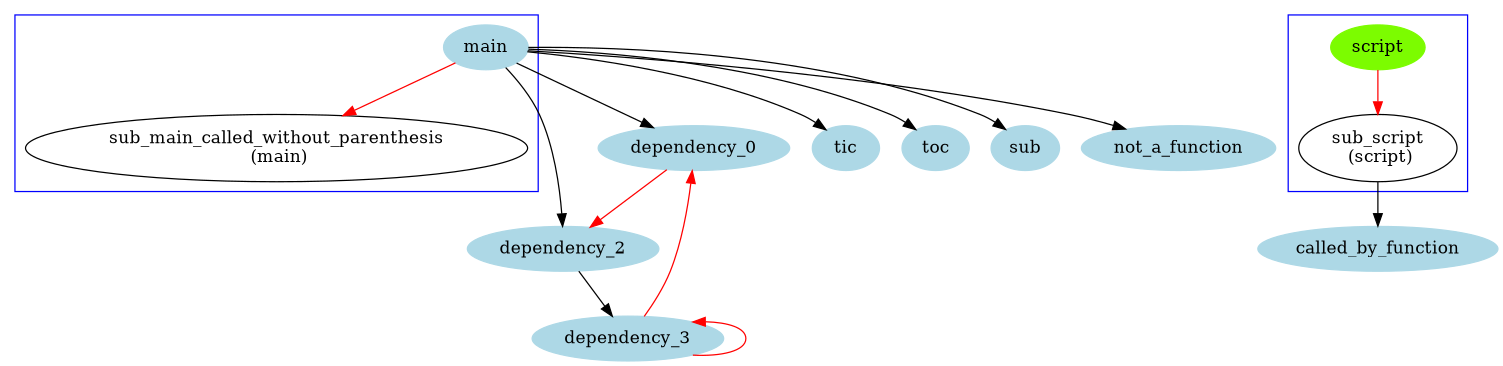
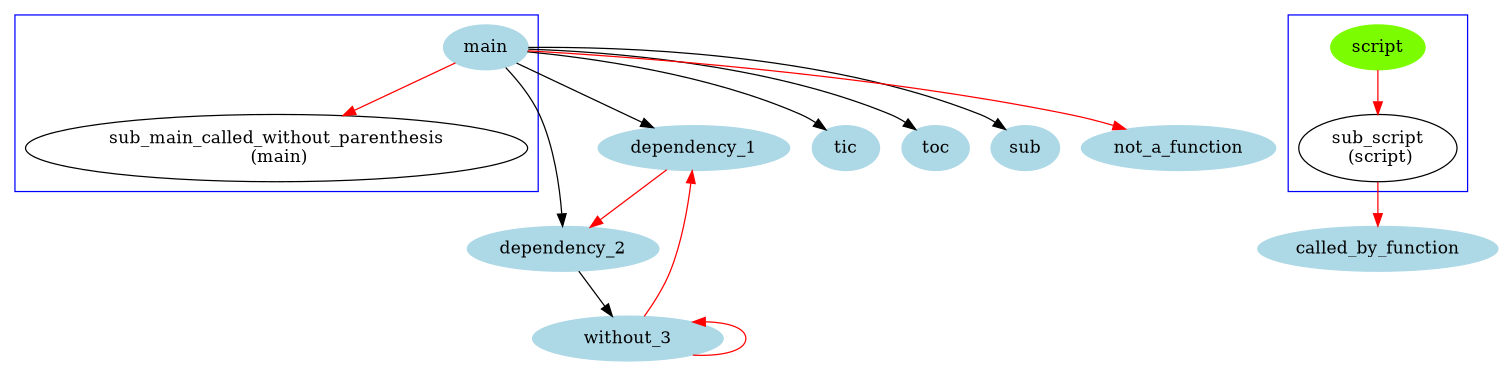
  digraph {
    node [color=lightblue shape=oval style=filled]
    main
    "sub_main_called_without_parenthesis\n (main)" [color="" style=""]
    script [color=lawngreen]
    "sub_script\n (script)" [color="" style=""]
-   dependency_1 [label=dependency_0]
+   dependency_1
    dependency_2
    tic
    toc
    n9 [label=sub]
    not_a_function
    n11 [label=called_by_function]
-   dependency_3
+   dependency_3 [label=without_3]
    subgraph cluster_1 {
      color=blue
      main
      "sub_main_called_without_parenthesis\n (main)"
    }
    subgraph cluster_2 {
      color=blue
      script
      "sub_script\n (script)"
    }
    main -> "sub_main_called_without_parenthesis\n (main)" [color=red]
    main -> dependency_1
    main -> dependency_2
    main -> tic
    main -> toc
    main -> n9
-   main -> not_a_function
+   main -> not_a_function [color=red]
    script -> "sub_script\n (script)" [color=red]
-   "sub_script\n (script)" -> n11
+   "sub_script\n (script)" -> n11 [color=red]
    dependency_1 -> dependency_2 [color=red]
    dependency_2 -> dependency_3
    dependency_3 -> dependency_1 [color=red]
    dependency_3 -> dependency_3 [color=red dir=back]
  }
